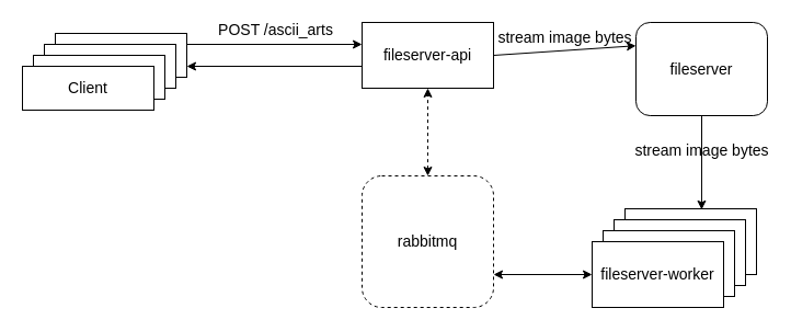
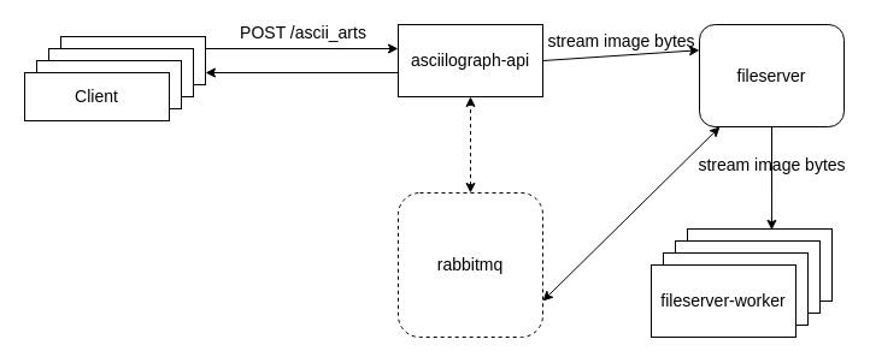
  <mxCell id="0" />
  <mxCell id="1" parent="0" />
  <mxCell id="2" value="Client" style="rounded=0;whiteSpace=wrap;html=1;" vertex="1" parent="1"><mxGeometry x="50" y="30" width="120" height="40" as="geometry" /></mxCell>
  <mxCell id="3" value="Client" style="rounded=0;whiteSpace=wrap;html=1;" vertex="1" parent="1"><mxGeometry x="40" y="40" width="120" height="40" as="geometry" /></mxCell>
  <mxCell id="4" value="Client" style="rounded=0;whiteSpace=wrap;html=1;" vertex="1" parent="1"><mxGeometry x="30" y="50" width="120" height="40" as="geometry" /></mxCell>
  <mxCell id="5" value="Client" style="rounded=0;whiteSpace=wrap;html=1;fontSize=14;" vertex="1" parent="1"><mxGeometry x="20" y="60" width="120" height="40" as="geometry" /></mxCell>
- <mxCell id="6" value="fileserver-api" style="rounded=0;whiteSpace=wrap;html=1;fontSize=14;" vertex="1" parent="1"><mxGeometry x="330" y="20" width="120" height="60" as="geometry" /></mxCell>
+ <mxCell id="6" value="asciilograph-api" style="rounded=0;whiteSpace=wrap;html=1;fontSize=14;" vertex="1" parent="1"><mxGeometry x="330" y="20" width="120" height="60" as="geometry" /></mxCell>
  <mxCell id="7" value="" style="endArrow=classic;html=1;rounded=0;exitX=1;exitY=0.25;exitDx=0;exitDy=0;" edge="1" parent="1" source="2"><mxGeometry width="50" height="50" relative="1" as="geometry"><mxPoint x="410" y="410" as="sourcePoint" /><mxPoint x="330" y="40" as="targetPoint" /></mxGeometry></mxCell>
  <mxCell id="8" value="POST /ascii_arts" style="edgeLabel;html=1;align=center;verticalAlign=bottom;resizable=0;points=[];fontSize=14;labelBackgroundColor=none;" vertex="1" connectable="0" parent="7"><mxGeometry relative="1" as="geometry"><mxPoint y="-3" as="offset" /></mxGeometry></mxCell>
  <mxCell id="9" value="fileserver" style="rounded=1;whiteSpace=wrap;html=1;fontSize=14;" vertex="1" parent="1"><mxGeometry x="580" y="20" width="120" height="85" as="geometry" /></mxCell>
  <mxCell id="10" value="&lt;div&gt;rabbitmq&lt;/div&gt;" style="rounded=1;whiteSpace=wrap;html=1;fontSize=14;dashed=1;" vertex="1" parent="1"><mxGeometry x="330" y="160" width="120" height="120" as="geometry" /></mxCell>
  <mxCell id="11" value="" style="endArrow=classic;html=1;rounded=0;entryX=1;entryY=0.75;entryDx=0;entryDy=0;" edge="1" parent="1" target="2"><mxGeometry width="50" height="50" relative="1" as="geometry"><mxPoint x="330" y="60" as="sourcePoint" /><mxPoint x="460" y="360" as="targetPoint" /></mxGeometry></mxCell>
  <mxCell id="12" value="" style="rounded=0;whiteSpace=wrap;html=1;fontSize=14;" vertex="1" parent="1"><mxGeometry x="570" y="190" width="120" height="60" as="geometry" /></mxCell>
  <mxCell id="13" value="" style="rounded=0;whiteSpace=wrap;html=1;fontSize=14;" vertex="1" parent="1"><mxGeometry x="560" y="200" width="120" height="60" as="geometry" /></mxCell>
  <mxCell id="14" value="" style="rounded=0;whiteSpace=wrap;html=1;fontSize=14;" vertex="1" parent="1"><mxGeometry x="550" y="210" width="120" height="60" as="geometry" /></mxCell>
  <mxCell id="15" value="fileserver-worker" style="rounded=0;whiteSpace=wrap;html=1;fontSize=14;" vertex="1" parent="1"><mxGeometry x="540" y="220" width="120" height="60" as="geometry" /></mxCell>
  <mxCell id="16" value="" style="endArrow=classic;html=1;rounded=0;exitX=1;exitY=0.5;exitDx=0;exitDy=0;entryX=0;entryY=0.25;entryDx=0;entryDy=0;" edge="1" parent="1" source="6" target="9"><mxGeometry width="50" height="50" relative="1" as="geometry"><mxPoint x="390" y="290" as="sourcePoint" /><mxPoint x="440" y="240" as="targetPoint" /></mxGeometry></mxCell>
  <mxCell id="17" value="stream image bytes" style="edgeLabel;html=1;align=center;verticalAlign=bottom;resizable=0;points=[];fontSize=14;labelBackgroundColor=none;" vertex="1" connectable="0" parent="16"><mxGeometry x="-0.001" y="-1" relative="1" as="geometry"><mxPoint y="-3" as="offset" /></mxGeometry></mxCell>
  <mxCell id="18" value="" style="endArrow=classic;html=1;rounded=0;exitX=0.5;exitY=1;exitDx=0;exitDy=0;entryX=0.583;entryY=0.013;entryDx=0;entryDy=0;entryPerimeter=0;" edge="1" parent="1" source="9" target="12"><mxGeometry width="50" height="50" relative="1" as="geometry"><mxPoint x="640" y="150" as="sourcePoint" /><mxPoint x="490" y="250" as="targetPoint" /></mxGeometry></mxCell>
  <mxCell id="19" value="stream image bytes" style="edgeLabel;html=1;align=center;verticalAlign=middle;resizable=0;points=[];fontSize=14;labelBackgroundColor=none;" vertex="1" connectable="0" parent="18"><mxGeometry x="-0.256" relative="1" as="geometry"><mxPoint as="offset" /></mxGeometry></mxCell>
- <mxCell id="20" value="" style="endArrow=classic;startArrow=classic;html=1;rounded=0;entryX=0;entryY=0.5;entryDx=0;entryDy=0;exitX=1;exitY=0.75;exitDx=0;exitDy=0;" edge="1" parent="1" source="10" target="15"><mxGeometry width="50" height="50" relative="1" as="geometry"><mxPoint x="390" y="310" as="sourcePoint" /><mxPoint x="440" y="260" as="targetPoint" /></mxGeometry></mxCell>
+ <mxCell id="20" value="" style="endArrow=classic;startArrow=classic;html=1;rounded=0;exitX=1;exitY=0.75;exitDx=0;exitDy=0;" edge="1" parent="1" source="10" target="9"><mxGeometry width="50" height="50" relative="1" as="geometry"><mxPoint x="390" y="310" as="sourcePoint" /><mxPoint x="440" y="260" as="targetPoint" /></mxGeometry></mxCell>
  <mxCell id="21" value="" style="endArrow=classic;startArrow=classic;html=1;rounded=0;exitX=0.5;exitY=0;exitDx=0;exitDy=0;entryX=0.5;entryY=1;entryDx=0;entryDy=0;dashed=1;" edge="1" parent="1" source="10" target="6"><mxGeometry width="50" height="50" relative="1" as="geometry"><mxPoint x="390" y="290" as="sourcePoint" /><mxPoint x="440" y="240" as="targetPoint" /></mxGeometry></mxCell>
